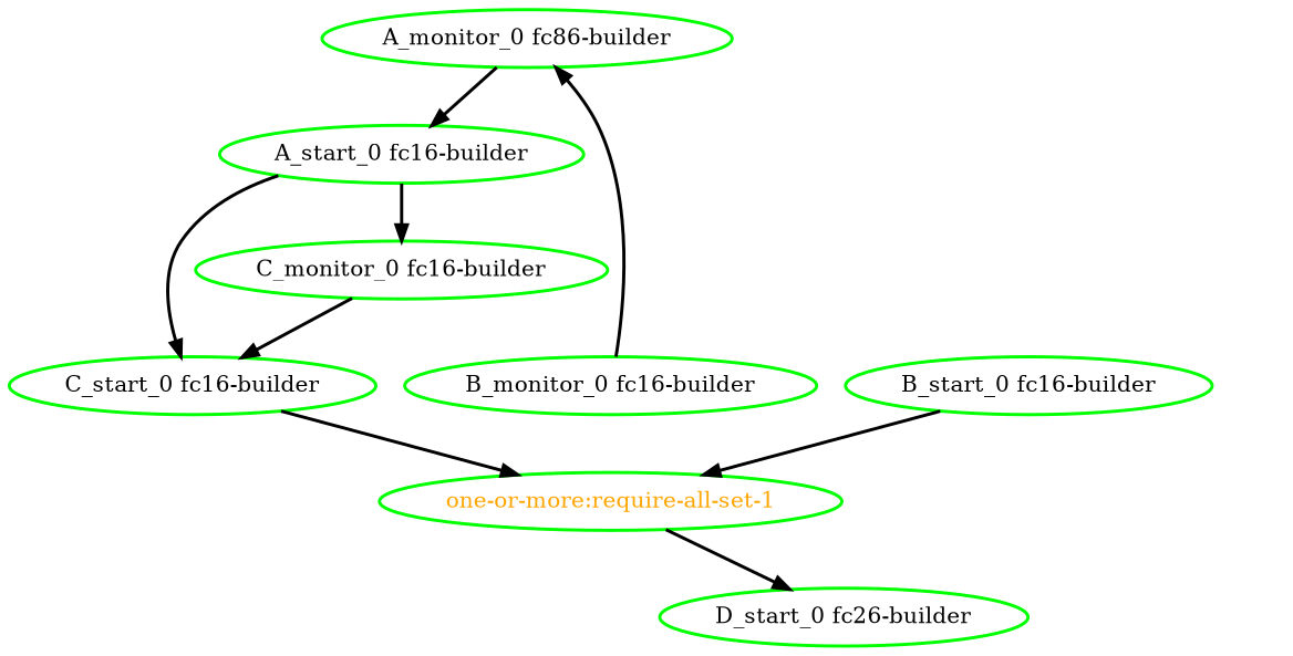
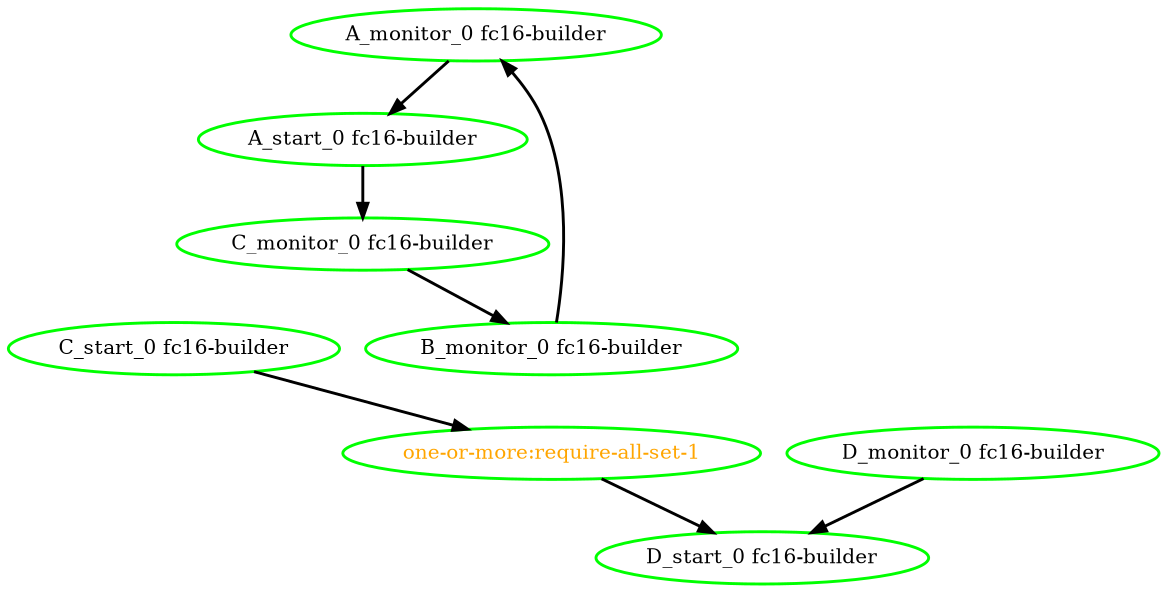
  digraph {
    node [color=green fontcolor=black style=bold]
    edge [style=bold]
-   "A_monitor_0 fc16-builder" [label="A_monitor_0 fc86-builder"]
+   "A_monitor_0 fc16-builder"
    "A_start_0 fc16-builder"
    "C_start_0 fc16-builder"
    "C_monitor_0 fc16-builder"
    "one-or-more:require-all-set-1" [fontcolor=orange]
-   "B_start_0 fc16-builder"
-   "D_start_0 fc16-builder" [label="D_start_0 fc26-builder"]
+   "D_start_0 fc16-builder"
    "B_monitor_0 fc16-builder"
+   "D_monitor_0 fc16-builder"
    "A_monitor_0 fc16-builder" -> "A_start_0 fc16-builder"
-   "A_start_0 fc16-builder" -> "C_start_0 fc16-builder"
    "A_start_0 fc16-builder" -> "C_monitor_0 fc16-builder"
    "C_start_0 fc16-builder" -> "one-or-more:require-all-set-1"
-   "C_monitor_0 fc16-builder" -> "C_start_0 fc16-builder"
+   "C_monitor_0 fc16-builder" -> "B_monitor_0 fc16-builder"
    "one-or-more:require-all-set-1" -> "D_start_0 fc16-builder"
-   "B_start_0 fc16-builder" -> "one-or-more:require-all-set-1"
    "B_monitor_0 fc16-builder" -> "A_monitor_0 fc16-builder"
+   "D_monitor_0 fc16-builder" -> "D_start_0 fc16-builder"
  }
